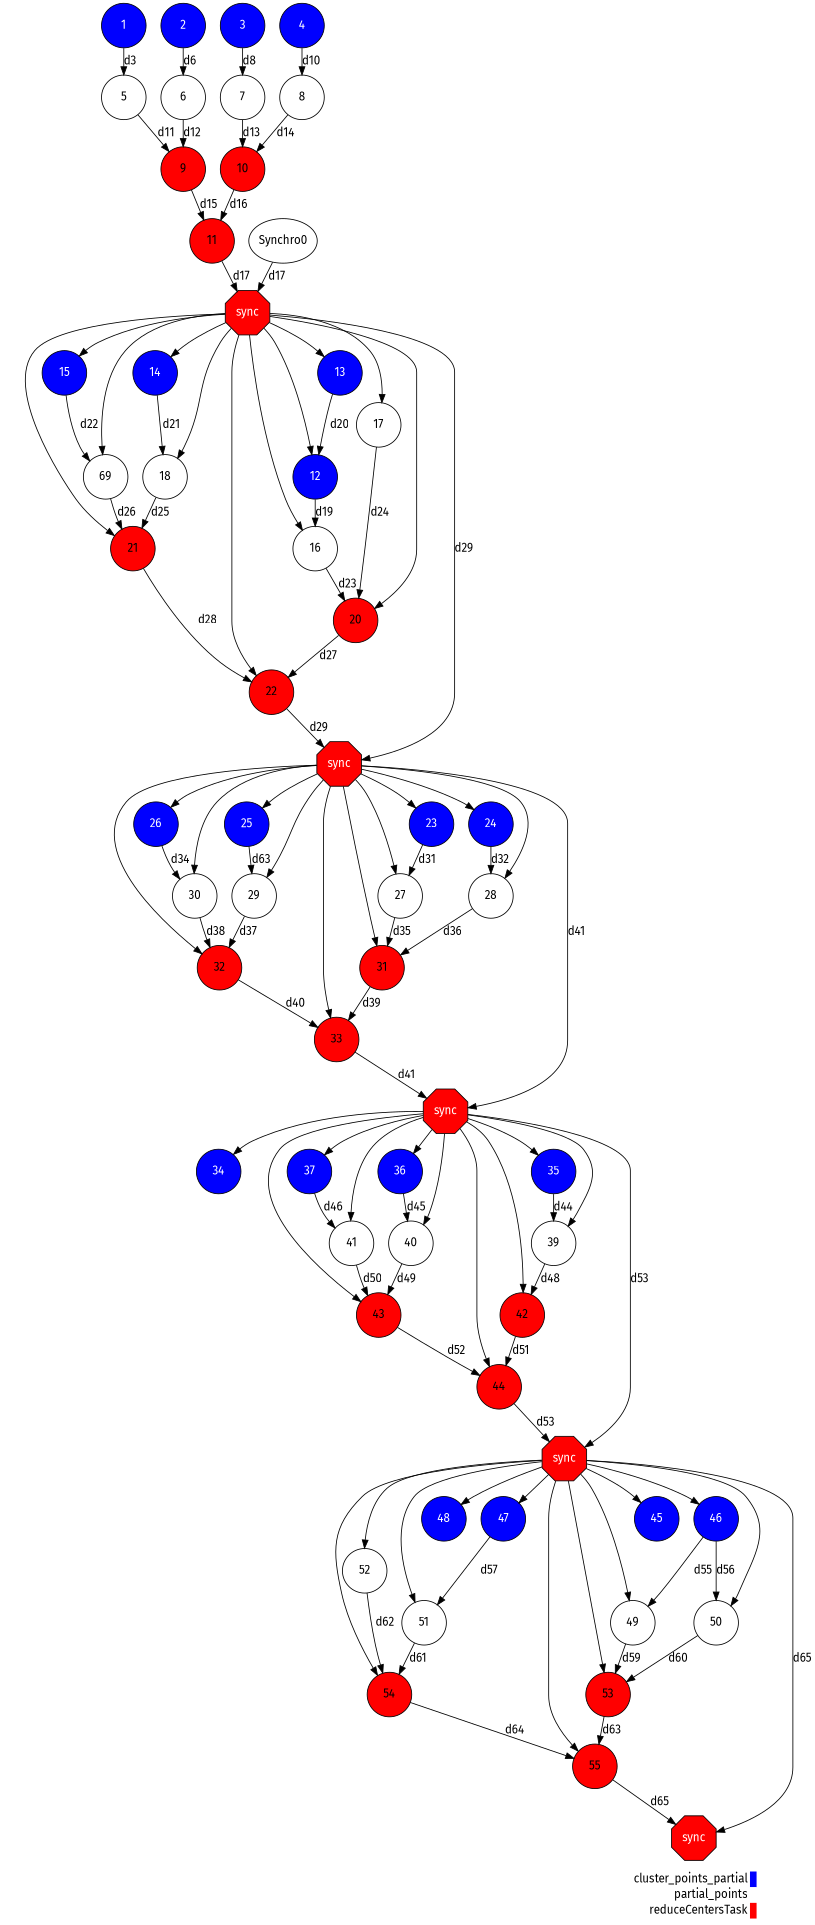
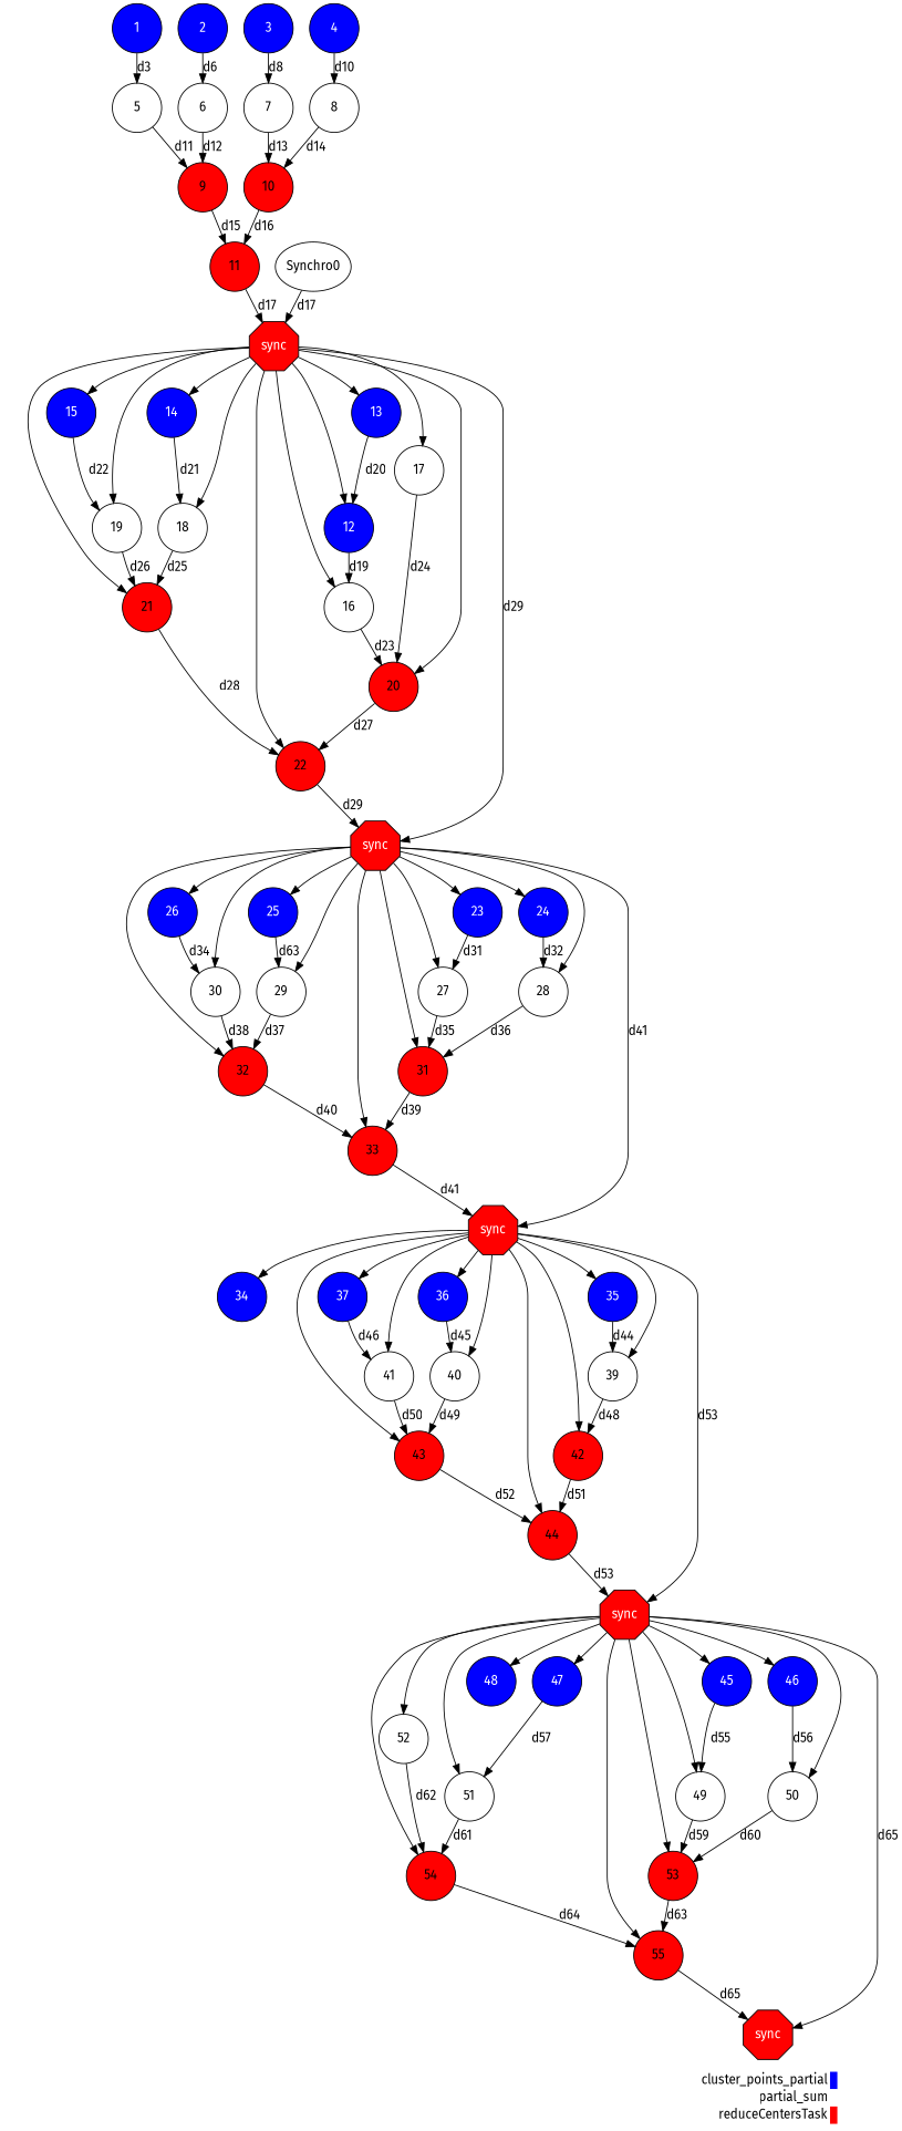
  digraph {
    fontname="Fira Sans"
    labeljust=l
    rankdir=TB
    node [fillcolor="#0000ff" fontcolor="#000000" fontname="Fira Sans" shape=circle style=filled]
    edge [fontname="Fira Sans"]
    1 [fontcolor="#ffffff" height=0.75]
    5 [fillcolor="#ffffff" height=0.75]
    2 [fontcolor="#ffffff" height=0.75]
    6 [fillcolor="#ffffff" height=0.75]
    3 [fontcolor="#ffffff" height=0.75]
    7 [fillcolor="#ffffff" height=0.75]
    4 [fontcolor="#ffffff" height=0.75]
    8 [fillcolor="#ffffff" height=0.75]
    9 [fillcolor="#ff0000" height=0.75]
    10 [fillcolor="#ff0000" height=0.75]
    11 [fillcolor="#ff0000" height=0.75]
    n12 [fillcolor="#ff0000" fontcolor="#FFFFFF" height=0.75 label=sync shape=octagon]
    12 [fontcolor="#ffffff" height=0.75]
    13 [fontcolor="#ffffff" height=0.75]
    14 [fontcolor="#ffffff" height=0.75]
    15 [fontcolor="#ffffff" height=0.75]
    16 [fillcolor="#ffffff" height=0.75]
    17 [fillcolor="#ffffff" height=0.75]
    18 [fillcolor="#ffffff" height=0.75]
-   19 [fillcolor="#ffffff" height=0.75 label=69]
+   19 [fillcolor="#ffffff" height=0.75]
    20 [fillcolor="#ff0000" height=0.75]
    21 [fillcolor="#ff0000" height=0.75]
    22 [fillcolor="#ff0000" height=0.75]
    n24 [fillcolor="#ff0000" fontcolor="#FFFFFF" height=0.75 label=sync shape=octagon]
    Synchro0 [height=0.75 fillcolor="" fontcolor="" shape="" style=""]
    23 [fontcolor="#ffffff" height=0.75]
    24 [fontcolor="#ffffff" height=0.75]
    25 [fontcolor="#ffffff" height=0.75]
    26 [fontcolor="#ffffff" height=0.75]
    27 [fillcolor="#ffffff" height=0.75]
    28 [fillcolor="#ffffff" height=0.75]
    29 [fillcolor="#ffffff" height=0.75]
    30 [fillcolor="#ffffff" height=0.75]
    31 [fillcolor="#ff0000" height=0.75]
    32 [fillcolor="#ff0000" height=0.75]
    33 [fillcolor="#ff0000" height=0.75]
    n37 [fillcolor="#ff0000" fontcolor="#FFFFFF" height=0.75 label=sync shape=octagon]
    34 [fontcolor="#ffffff" height=0.75]
    35 [fontcolor="#ffffff" height=0.75]
    36 [fontcolor="#ffffff" height=0.75]
    37 [fontcolor="#ffffff" height=0.75]
    39 [fillcolor="#ffffff" height=0.75]
    40 [fillcolor="#ffffff" height=0.75]
    41 [fillcolor="#ffffff" height=0.75]
    42 [fillcolor="#ff0000" height=0.75]
    43 [fillcolor="#ff0000" height=0.75]
    44 [fillcolor="#ff0000" height=0.75]
    n48 [fillcolor="#ff0000" fontcolor="#FFFFFF" height=0.75 label=sync shape=octagon]
    45 [fontcolor="#ffffff" height=0.75]
    46 [fontcolor="#ffffff" height=0.75]
    47 [fontcolor="#ffffff" height=0.75]
    48 [fontcolor="#ffffff" height=0.75]
    49 [fillcolor="#ffffff" height=0.75]
    50 [fillcolor="#ffffff" height=0.75]
    51 [fillcolor="#ffffff" height=0.75]
    52 [fillcolor="#ffffff" height=0.75]
    53 [fillcolor="#ff0000" height=0.75]
    54 [fillcolor="#ff0000" height=0.75]
    55 [fillcolor="#ff0000" height=0.75]
    n60 [fillcolor="#ff0000" fontcolor="#FFFFFF" height=0.75 label=sync shape=octagon]
-   n61 [height=0.75 label=<       <table border="0" cellpadding="2" cellspacing="0" cellborder="0"> <tr> <td align="right">cluster_points_partial</td> <td bgcolor="#0000ff">&nbsp;</td> </tr> <tr> <td align="right">partial_points</td> <td bgcolor="#ffffff">&nbsp;</td> </tr> <tr> <td align="right">reduceCentersTask</td> <td bgcolor="#ff0000">&nbsp;</td> </tr>       </table>     > shape=plaintext fillcolor="" fontcolor="" style=""]
+   n61 [height=0.75 label=<       <table border="0" cellpadding="2" cellspacing="0" cellborder="0"> <tr> <td align="right">cluster_points_partial</td> <td bgcolor="#0000ff">&nbsp;</td> </tr> <tr> <td align="right">partial_sum</td> <td bgcolor="#ffffff">&nbsp;</td> </tr> <tr> <td align="right">reduceCentersTask</td> <td bgcolor="#ff0000">&nbsp;</td> </tr>       </table>     > shape=plaintext fillcolor="" fontcolor="" style=""]
    subgraph sub_1 {
      ranksep=0.20
      1
      5
      2
      6
      3
      7
      4
      8
      9
      10
      11
      n12
      12
      13
      14
      15
      16
      17
      18
      19
      20
      21
      22
      n24
      Synchro0
      23
      24
      25
      26
      27
      28
      29
      30
      31
      32
      33
      n37
      34
      35
      36
      37
      39
      40
      41
      42
      43
      44
      n48
      45
      46
      47
      48
      49
      50
      51
      52
      53
      54
      55
      n60
    }
    subgraph sub_2 {
      label=Legend
      rank=sink
      ranksep=0.20
      n61
    }
    1 -> 5 [label=d3]
    5 -> 9 [label=d11]
    2 -> 6 [label=d6]
    6 -> 9 [label=d12]
    3 -> 7 [label=d8]
    7 -> 10 [label=d13]
    4 -> 8 [label=d10]
    8 -> 10 [label=d14]
    9 -> 11 [label=d15]
    10 -> 11 [label=d16]
    11 -> n12 [label=d17]
    n12 -> 12
    n12 -> 13
    n12 -> 14
    n12 -> 15
    n12 -> 16
    n12 -> 17
    n12 -> 18
    n12 -> 19
    n12 -> 20
    n12 -> 21
    n12 -> 22
    n12 -> n24 [label=d29]
    12 -> 16 [label=d19]
    13 -> 12 [label=d20]
    14 -> 18 [label=d21]
    15 -> 19 [label=d22]
    16 -> 20 [label=d23]
    17 -> 20 [label=d24]
    18 -> 21 [label=d25]
    19 -> 21 [label=d26]
    20 -> 22 [label=d27]
    21 -> 22 [label=d28]
    22 -> n24 [label=d29]
    n24 -> 23
    n24 -> 24
    n24 -> 25
    n24 -> 26
    n24 -> 27
    n24 -> 28
    n24 -> 29
    n24 -> 30
    n24 -> 31
    n24 -> 32
    n24 -> 33
    n24 -> n37 [label=d41]
    Synchro0 -> n12 [label=d17]
    23 -> 27 [label=d31]
    24 -> 28 [label=d32]
    25 -> 29 [label=d63]
    26 -> 30 [label=d34]
    27 -> 31 [label=d35]
    28 -> 31 [label=d36]
    29 -> 32 [label=d37]
    30 -> 32 [label=d38]
    31 -> 33 [label=d39]
    32 -> 33 [label=d40]
    33 -> n37 [label=d41]
    n37 -> 34
    n37 -> 35
    n37 -> 36
    n37 -> 37
    n37 -> 39
    n37 -> 40
    n37 -> 41
    n37 -> 42
    n37 -> 43
    n37 -> 44
    n37 -> n48 [label=d53]
    35 -> 39 [label=d44]
    36 -> 40 [label=d45]
    37 -> 41 [label=d46]
    39 -> 42 [label=d48]
    40 -> 43 [label=d49]
    41 -> 43 [label=d50]
    42 -> 44 [label=d51]
    43 -> 44 [label=d52]
    44 -> n48 [label=d53]
    n48 -> 45
    n48 -> 46
    n48 -> 47
    n48 -> 48
    n48 -> 49
    n48 -> 50
    n48 -> 51
    n48 -> 52
    n48 -> 53
    n48 -> 54
    n48 -> 55
    n48 -> n60 [label=d65]
-   46 -> 49 [label=d55]
+   45 -> 49 [label=d55]
    46 -> 50 [label=d56]
    47 -> 51 [label=d57]
    49 -> 53 [label=d59]
    50 -> 53 [label=d60]
    51 -> 54 [label=d61]
    52 -> 54 [label=d62]
    53 -> 55 [label=d63]
    54 -> 55 [label=d64]
    55 -> n60 [label=d65]
  }
